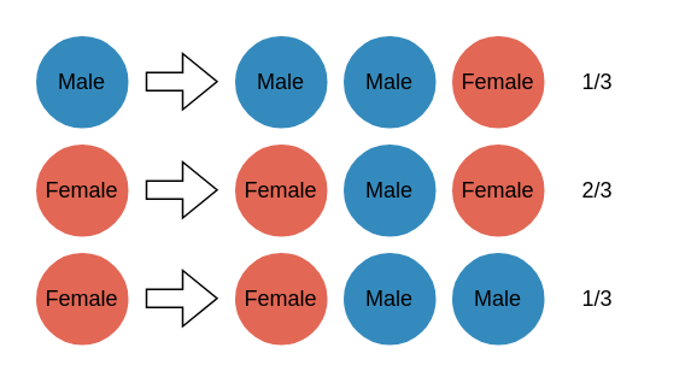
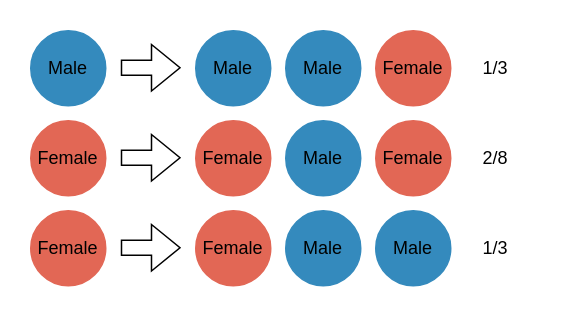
  <mxCell id="0" />
  <mxCell id="1" parent="0" />
  <mxCell id="2" value="Male" style="ellipse;whiteSpace=wrap;html=1;aspect=fixed;fillColor=#348abd;strokeColor=#348abd;" vertex="1" parent="1"><mxGeometry x="20" y="20" width="50" height="50" as="geometry" /></mxCell>
  <mxCell id="3" value="Female" style="ellipse;whiteSpace=wrap;html=1;aspect=fixed;fillColor=#e26755;strokeColor=#e26755;" vertex="1" parent="1"><mxGeometry x="20" y="80" width="50" height="50" as="geometry" /></mxCell>
  <mxCell id="4" value="Female" style="ellipse;whiteSpace=wrap;html=1;aspect=fixed;fillColor=#e26755;strokeColor=#e26755;" vertex="1" parent="1"><mxGeometry x="20" y="140" width="50" height="50" as="geometry" /></mxCell>
  <mxCell id="5" value="" style="shape=flexArrow;endArrow=classic;html=1;rounded=0;" edge="1" parent="1"><mxGeometry width="50" height="50" relative="1" as="geometry"><mxPoint x="80" y="44.66" as="sourcePoint" /><mxPoint x="120" y="44.66" as="targetPoint" /></mxGeometry></mxCell>
  <mxCell id="6" value="Male" style="ellipse;whiteSpace=wrap;html=1;aspect=fixed;fillColor=#348abd;strokeColor=#348abd;" vertex="1" parent="1"><mxGeometry x="130" y="20" width="50" height="50" as="geometry" /></mxCell>
  <mxCell id="7" value="Male" style="ellipse;whiteSpace=wrap;html=1;aspect=fixed;fillColor=#348abd;strokeColor=#348abd;" vertex="1" parent="1"><mxGeometry x="190" y="20" width="50" height="50" as="geometry" /></mxCell>
  <mxCell id="8" value="Female" style="ellipse;whiteSpace=wrap;html=1;aspect=fixed;fillColor=#e26755;strokeColor=#e26755;" vertex="1" parent="1"><mxGeometry x="250" y="20" width="50" height="50" as="geometry" /></mxCell>
  <mxCell id="9" value="" style="shape=flexArrow;endArrow=classic;html=1;rounded=0;" edge="1" parent="1"><mxGeometry width="50" height="50" relative="1" as="geometry"><mxPoint x="80" y="104.66" as="sourcePoint" /><mxPoint x="120" y="104.66" as="targetPoint" /></mxGeometry></mxCell>
  <mxCell id="10" value="Female" style="ellipse;whiteSpace=wrap;html=1;aspect=fixed;fillColor=#e26755;strokeColor=#e26755;" vertex="1" parent="1"><mxGeometry x="130" y="80" width="50" height="50" as="geometry" /></mxCell>
  <mxCell id="11" value="Male" style="ellipse;whiteSpace=wrap;html=1;aspect=fixed;fillColor=#348abd;strokeColor=#348abd;" vertex="1" parent="1"><mxGeometry x="190" y="80" width="50" height="50" as="geometry" /></mxCell>
  <mxCell id="12" value="Female" style="ellipse;whiteSpace=wrap;html=1;aspect=fixed;fillColor=#e26755;strokeColor=#e26755;" vertex="1" parent="1"><mxGeometry x="250" y="80" width="50" height="50" as="geometry" /></mxCell>
  <mxCell id="13" value="" style="shape=flexArrow;endArrow=classic;html=1;rounded=0;" edge="1" parent="1"><mxGeometry width="50" height="50" relative="1" as="geometry"><mxPoint x="80" y="164.66" as="sourcePoint" /><mxPoint x="120" y="164.66" as="targetPoint" /></mxGeometry></mxCell>
  <mxCell id="14" value="Female" style="ellipse;whiteSpace=wrap;html=1;aspect=fixed;fillColor=#e26755;strokeColor=#e26755;" vertex="1" parent="1"><mxGeometry x="130" y="140" width="50" height="50" as="geometry" /></mxCell>
  <mxCell id="15" value="Male" style="ellipse;whiteSpace=wrap;html=1;aspect=fixed;fillColor=#348abd;strokeColor=#348abd;" vertex="1" parent="1"><mxGeometry x="190" y="140" width="50" height="50" as="geometry" /></mxCell>
  <mxCell id="16" value="Male" style="ellipse;whiteSpace=wrap;html=1;aspect=fixed;fillColor=#348abd;strokeColor=#348abd;" vertex="1" parent="1"><mxGeometry x="250" y="140" width="50" height="50" as="geometry" /></mxCell>
  <mxCell id="17" value="1/3" style="text;html=1;strokeColor=none;fillColor=none;align=center;verticalAlign=middle;whiteSpace=wrap;rounded=0;" vertex="1" parent="1"><mxGeometry x="300" y="30" width="60" height="30" as="geometry" /></mxCell>
- <mxCell id="18" value="2/3" style="text;html=1;strokeColor=none;fillColor=none;align=center;verticalAlign=middle;whiteSpace=wrap;rounded=0;" vertex="1" parent="1"><mxGeometry x="300" y="90" width="60" height="30" as="geometry" /></mxCell>
+ <mxCell id="18" value="2/8" style="text;html=1;strokeColor=none;fillColor=none;align=center;verticalAlign=middle;whiteSpace=wrap;rounded=0;" vertex="1" parent="1"><mxGeometry x="300" y="90" width="60" height="30" as="geometry" /></mxCell>
  <mxCell id="19" value="1/3" style="text;html=1;strokeColor=none;fillColor=none;align=center;verticalAlign=middle;whiteSpace=wrap;rounded=0;" vertex="1" parent="1"><mxGeometry x="300" y="150" width="60" height="30" as="geometry" /></mxCell>
